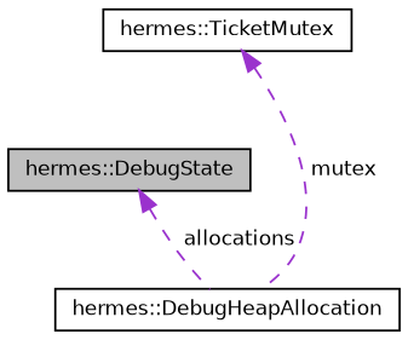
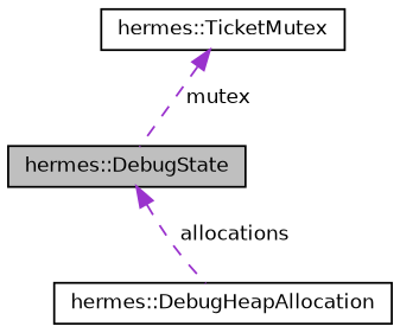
  digraph {
    node [color=black fillcolor=white fontname=Helvetica fontsize=10 shape=record style=filled]
    edge [color=darkorchid3 dir=back fontname=Helvetica fontsize=10 labelfontname=Helvetica labelfontsize=10 style=dashed]
    n1 [fillcolor=grey75 fontcolor=black height=0.2 label="hermes::DebugState" width=0.4]
    n2 [height=0.2 label="hermes::DebugHeapAllocation" width=0.4]
    n3 [height=0.2 label="hermes::TicketMutex" width=0.4]
    n1 -> n2 [label=" allocations"]
-   n3 -> n2 [label=" mutex"]
+   n3 -> n1 [label=" mutex"]
  }
